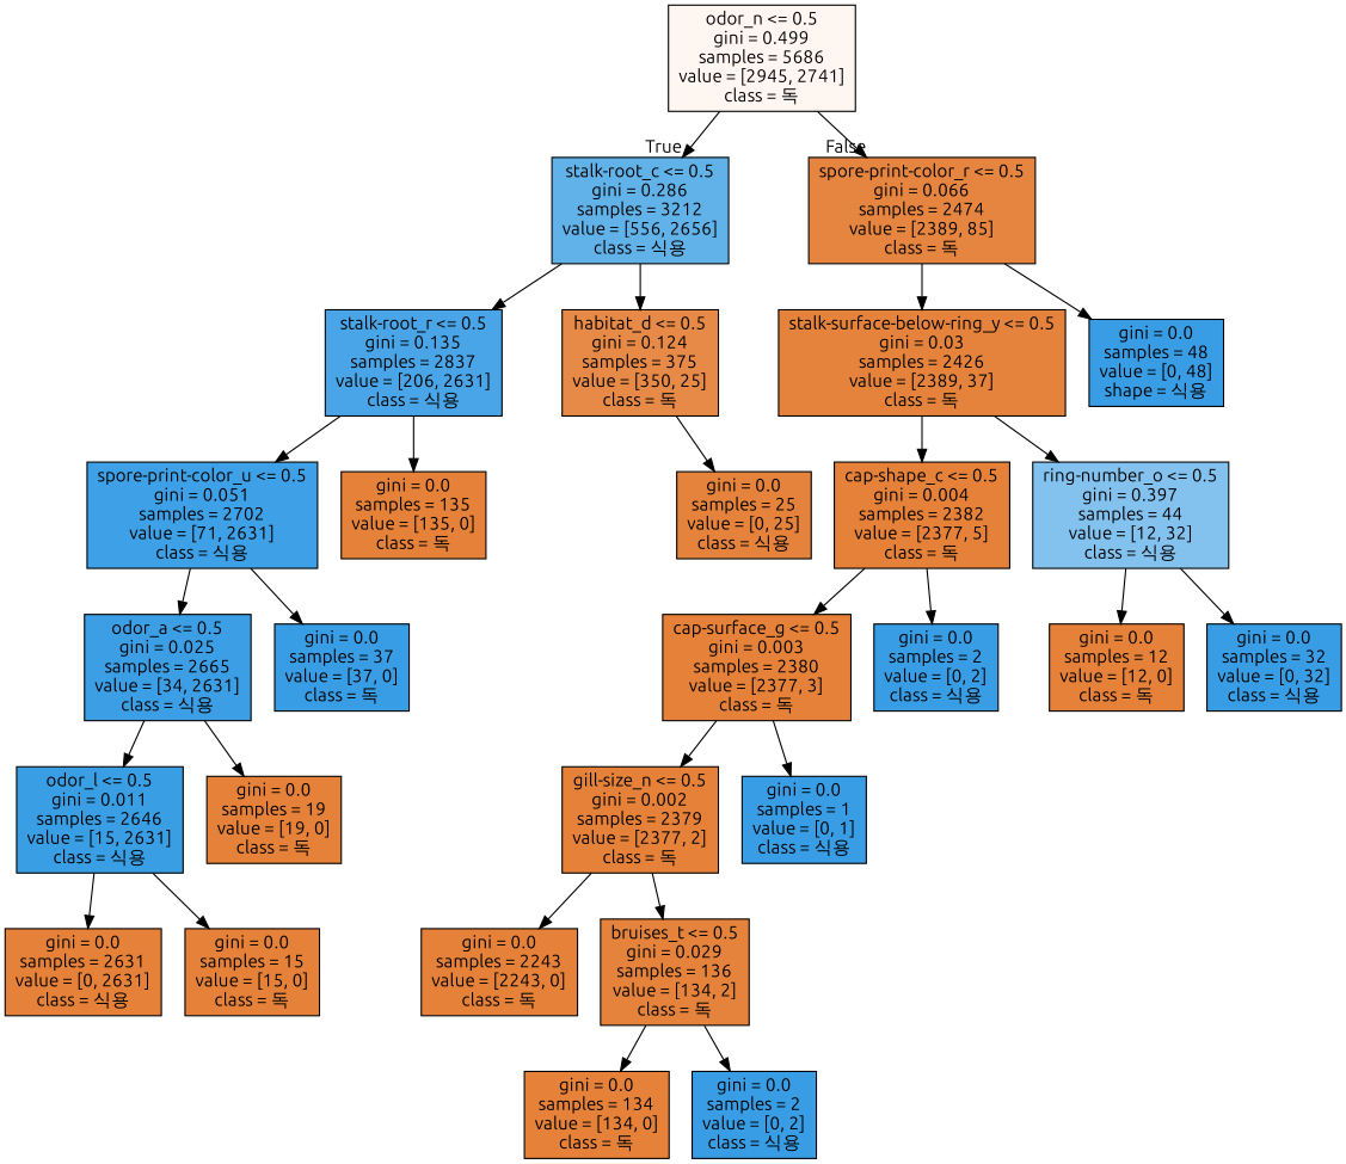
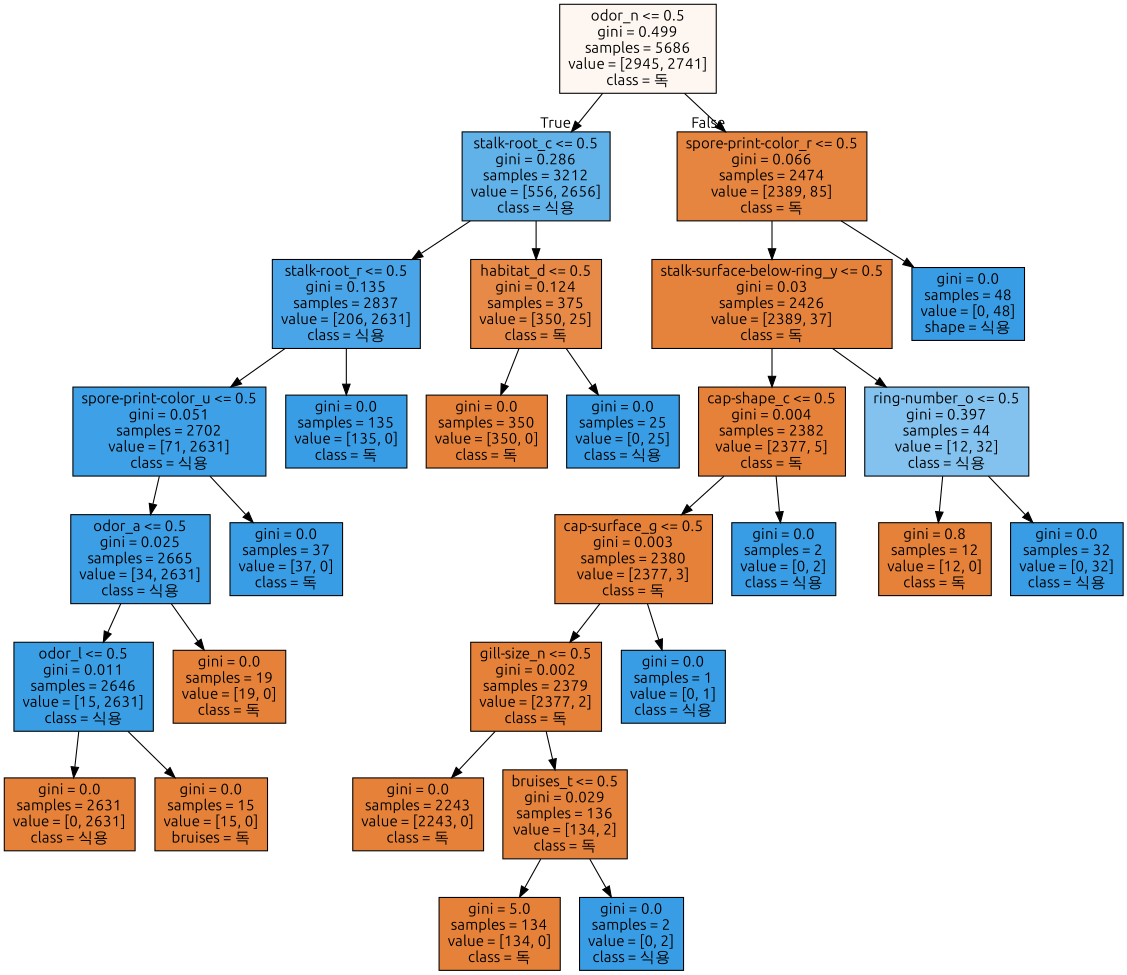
  digraph {
    fontname=Ubuntu
    node [color=black fillcolor="#e58139" fontname=Ubuntu shape=box style=filled]
    edge [fontname=Ubuntu]
    n1 [fillcolor="#fdf6f1" label="odor_n <= 0.5\ngini = 0.499\nsamples = 5686\nvalue = [2945, 2741]\nclass = 독"]
    n2 [fillcolor="#62b2ea" label="stalk-root_c <= 0.5\ngini = 0.286\nsamples = 3212\nvalue = [556, 2656]\nclass = 식용"]
    n3 [fillcolor="#e68540" label="spore-print-color_r <= 0.5\ngini = 0.066\nsamples = 2474\nvalue = [2389, 85]\nclass = 독"]
    n4 [fillcolor="#49a5e7" label="stalk-root_r <= 0.5\ngini = 0.135\nsamples = 2837\nvalue = [206, 2631]\nclass = 식용"]
    n5 [fillcolor="#e78a47" label="habitat_d <= 0.5\ngini = 0.124\nsamples = 375\nvalue = [350, 25]\nclass = 독"]
    n6 [fillcolor="#e5833c" label="stalk-surface-below-ring_y <= 0.5\ngini = 0.03\nsamples = 2426\nvalue = [2389, 37]\nclass = 독"]
    n7 [fillcolor="#399de5" label="gini = 0.0\nsamples = 48\nvalue = [0, 48]\nshape = 식용"]
    n8 [fillcolor="#3ea0e6" label="spore-print-color_u <= 0.5\ngini = 0.051\nsamples = 2702\nvalue = [71, 2631]\nclass = 식용"]
-   n9 [label="gini = 0.0\nsamples = 135\nvalue = [135, 0]\nclass = 독"]
-   n11 [fillcolor="#e5833c" label="gini = 0.0\nsamples = 25\nvalue = [0, 25]\nclass = 식용"]
+   n9 [fillcolor="#399de5" label="gini = 0.0\nsamples = 135\nvalue = [135, 0]\nclass = 독"]
+   n10 [label="gini = 0.0\nsamples = 350\nvalue = [350, 0]\nclass = 독"]
+   n11 [fillcolor="#399de5" label="gini = 0.0\nsamples = 25\nvalue = [0, 25]\nclass = 식용"]
    n12 [fillcolor="#3c9ee5" label="odor_a <= 0.5\ngini = 0.025\nsamples = 2665\nvalue = [34, 2631]\nclass = 식용"]
    n13 [fillcolor="#399de5" label="gini = 0.0\nsamples = 37\nvalue = [37, 0]\nclass = 독"]
    n14 [fillcolor="#3a9ee5" label="odor_l <= 0.5\ngini = 0.011\nsamples = 2646\nvalue = [15, 2631]\nclass = 식용"]
    n15 [label="gini = 0.0\nsamples = 19\nvalue = [19, 0]\nclass = 독"]
    n16 [label="gini = 0.0\nsamples = 2631\nvalue = [0, 2631]\nclass = 식용"]
-   n17 [label="gini = 0.0\nsamples = 15\nvalue = [15, 0]\nclass = 독"]
+   n17 [label="gini = 0.0\nsamples = 15\nvalue = [15, 0]\nbruises = 독"]
    n18 [label="cap-shape_c <= 0.5\ngini = 0.004\nsamples = 2382\nvalue = [2377, 5]\nclass = 독"]
    n19 [fillcolor="#83c2ef" label="ring-number_o <= 0.5\ngini = 0.397\nsamples = 44\nvalue = [12, 32]\nclass = 식용"]
    n20 [label="cap-surface_g <= 0.5\ngini = 0.003\nsamples = 2380\nvalue = [2377, 3]\nclass = 독"]
    n21 [fillcolor="#399de5" label="gini = 0.0\nsamples = 2\nvalue = [0, 2]\nclass = 식용"]
-   n22 [label="gini = 0.0\nsamples = 12\nvalue = [12, 0]\nclass = 독"]
+   n22 [label="gini = 0.8\nsamples = 12\nvalue = [12, 0]\nclass = 독"]
    n23 [fillcolor="#399de5" label="gini = 0.0\nsamples = 32\nvalue = [0, 32]\nclass = 식용"]
    n24 [label="gill-size_n <= 0.5\ngini = 0.002\nsamples = 2379\nvalue = [2377, 2]\nclass = 독"]
    n25 [fillcolor="#399de5" label="gini = 0.0\nsamples = 1\nvalue = [0, 1]\nclass = 식용"]
    n26 [label="gini = 0.0\nsamples = 2243\nvalue = [2243, 0]\nclass = 독"]
    n27 [fillcolor="#e5833c" label="bruises_t <= 0.5\ngini = 0.029\nsamples = 136\nvalue = [134, 2]\nclass = 독"]
-   n28 [label="gini = 0.0\nsamples = 134\nvalue = [134, 0]\nclass = 독"]
+   n28 [label="gini = 5.0\nsamples = 134\nvalue = [134, 0]\nclass = 독"]
    n29 [fillcolor="#399de5" label="gini = 0.0\nsamples = 2\nvalue = [0, 2]\nclass = 식용"]
    n1 -> n2 [headlabel=True labelangle=45 labeldistance=2.5]
    n1 -> n3 [headlabel=False labelangle=-45 labeldistance=2.5]
    n2 -> n4
    n2 -> n5
    n3 -> n6
    n3 -> n7
    n4 -> n8
    n4 -> n9
+   n5 -> n10
    n5 -> n11
    n6 -> n18
    n6 -> n19
    n8 -> n12
    n8 -> n13
    n12 -> n14
    n12 -> n15
    n14 -> n16
    n14 -> n17
    n18 -> n20
    n18 -> n21
    n19 -> n22
    n19 -> n23
    n20 -> n24
    n20 -> n25
    n24 -> n26
    n24 -> n27
    n27 -> n28
    n27 -> n29
  }
